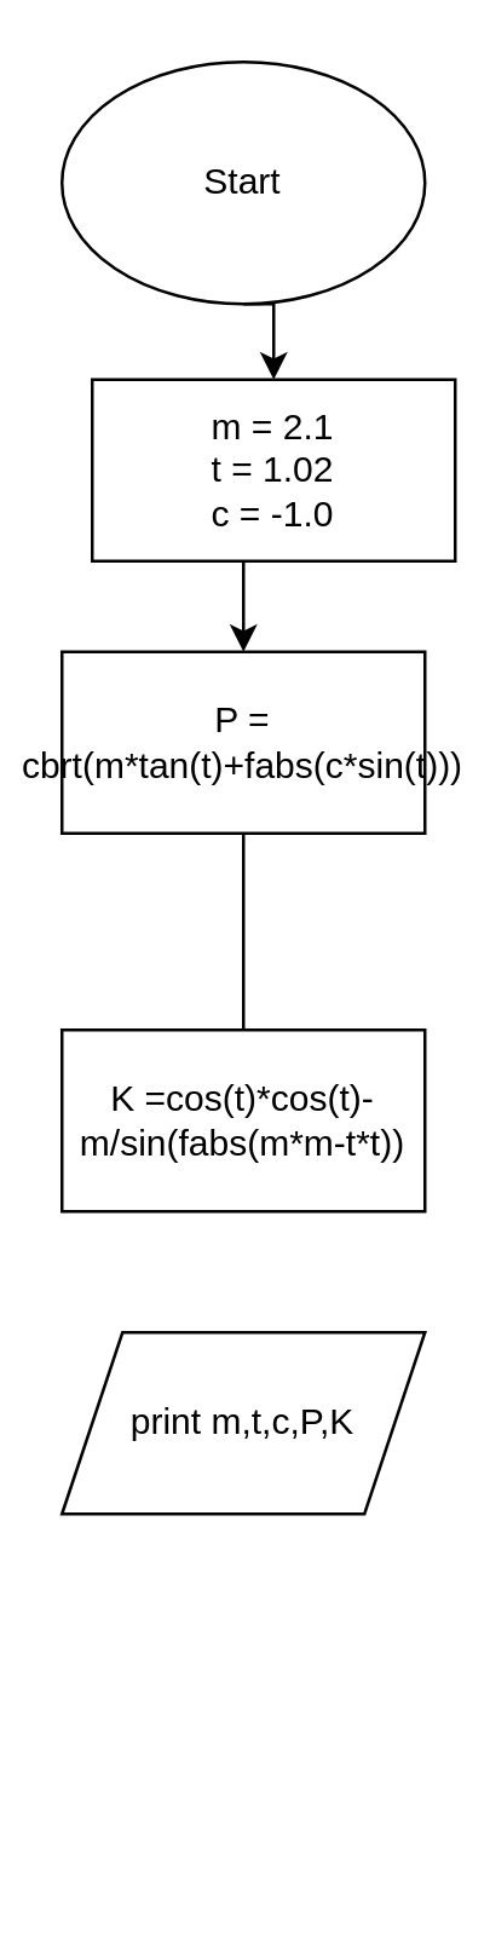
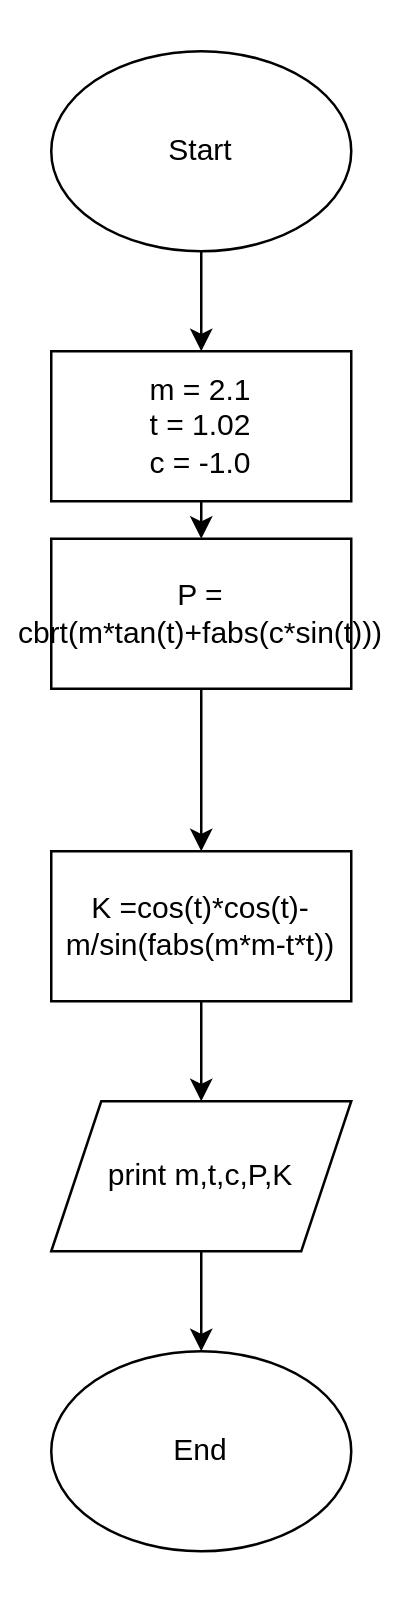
  <mxCell id="0" />
  <mxCell id="1" parent="0" />
  <mxCell id="2" style="edgeStyle=orthogonalEdgeStyle;rounded=0;orthogonalLoop=1;jettySize=auto;html=1;exitX=0.5;exitY=1;exitDx=0;exitDy=0;entryX=0.5;entryY=0;entryDx=0;entryDy=0;" edge="1" parent="1" source="3" target="5"><mxGeometry relative="1" as="geometry" /></mxCell>
  <mxCell id="3" value="&lt;div&gt;Start&lt;/div&gt;" style="ellipse;whiteSpace=wrap;html=1;" vertex="1" parent="1"><mxGeometry x="20" width="120" height="80" as="geometry" y="20" /></mxCell>
  <mxCell id="4" style="edgeStyle=orthogonalEdgeStyle;rounded=0;orthogonalLoop=1;jettySize=auto;html=1;exitX=0.5;exitY=1;exitDx=0;exitDy=0;entryX=0.5;entryY=0;entryDx=0;entryDy=0;" edge="1" parent="1" source="5" target="7"><mxGeometry relative="1" as="geometry" /></mxCell>
- <mxCell id="5" value="&lt;div&gt;m = 2.1&lt;/div&gt;&lt;div&gt;t = 1.02&lt;/div&gt;&lt;div&gt;c = -1.0&lt;br&gt;&lt;/div&gt;" style="rounded=0;whiteSpace=wrap;html=1;" vertex="1" parent="1"><mxGeometry x="30" y="125" width="120" height="60" as="geometry" /></mxCell>
- <mxCell id="6" style="edgeStyle=orthogonalEdgeStyle;rounded=0;orthogonalLoop=1;jettySize=auto;html=1;exitX=0.5;exitY=1;exitDx=0;exitDy=0;entryX=0.5;entryY=0;entryDx=0;entryDy=0;endArrow=none;" edge="1" parent="1" source="7" target="9"><mxGeometry relative="1" as="geometry" /></mxCell>
+ <mxCell id="5" value="&lt;div&gt;m = 2.1&lt;/div&gt;&lt;div&gt;t = 1.02&lt;/div&gt;&lt;div&gt;c = -1.0&lt;br&gt;&lt;/div&gt;" style="rounded=0;whiteSpace=wrap;html=1;" vertex="1" parent="1"><mxGeometry x="20" y="140" width="120" height="60" as="geometry" /></mxCell>
+ <mxCell id="6" style="edgeStyle=orthogonalEdgeStyle;rounded=0;orthogonalLoop=1;jettySize=auto;html=1;exitX=0.5;exitY=1;exitDx=0;exitDy=0;entryX=0.5;entryY=0;entryDx=0;entryDy=0;" edge="1" parent="1" source="7" target="9"><mxGeometry relative="1" as="geometry" /></mxCell>
  <mxCell id="7" value="P = cbrt(m*tan(t)+fabs(c*sin(t)))" style="rounded=0;whiteSpace=wrap;html=1;" vertex="1" parent="1"><mxGeometry x="20" y="215" width="120" height="60" as="geometry" /></mxCell>
+ <mxCell id="8" style="edgeStyle=orthogonalEdgeStyle;rounded=0;orthogonalLoop=1;jettySize=auto;html=1;exitX=0.5;exitY=1;exitDx=0;exitDy=0;entryX=0.5;entryY=0;entryDx=0;entryDy=0;" edge="1" parent="1" source="9" target="11"><mxGeometry relative="1" as="geometry" /></mxCell>
  <mxCell id="9" value="K =cos(t)*cos(t)-m/sin(fabs(m*m-t*t))" style="rounded=0;whiteSpace=wrap;html=1;" vertex="1" parent="1"><mxGeometry x="20" y="340" width="120" height="60" as="geometry" /></mxCell>
+ <mxCell id="10" style="edgeStyle=orthogonalEdgeStyle;rounded=0;orthogonalLoop=1;jettySize=auto;html=1;exitX=0.5;exitY=1;exitDx=0;exitDy=0;entryX=0.5;entryY=0;entryDx=0;entryDy=0;" edge="1" parent="1" source="11" target="12"><mxGeometry relative="1" as="geometry" /></mxCell>
  <mxCell id="11" value="print m,t,c,P,K" style="shape=parallelogram;perimeter=parallelogramPerimeter;whiteSpace=wrap;html=1;fixedSize=1;" vertex="1" parent="1"><mxGeometry x="20" y="440" width="120" height="60" as="geometry" /></mxCell>
+ <mxCell id="12" value="End" style="ellipse;whiteSpace=wrap;html=1;" vertex="1" parent="1"><mxGeometry x="20" y="540" width="120" height="80" as="geometry" /></mxCell>
